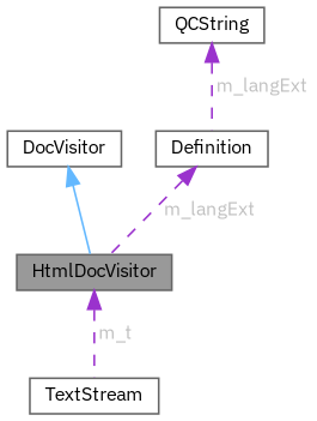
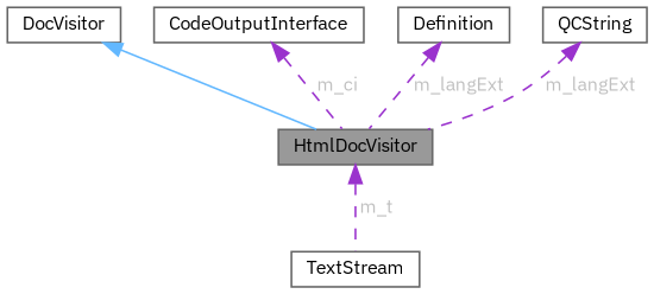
  digraph {
    fontname="IBM Plex Sans"
    node [color=gray40 fillcolor=white fontname="IBM Plex Sans" fontsize=10 shape=box style=filled]
    edge [color=darkorchid3 dir=back fontcolor=grey fontname="IBM Plex Sans" fontsize=10 labelfontname=Helvetica labelfontsize=10 style=dashed]
    n1 [fillcolor=grey60 fontcolor=black height=0.2 label=HtmlDocVisitor width=0.4]
    n2 [height=0.2 label=TextStream width=0.4]
    n3 [height=0.2 label=DocVisitor width=0.4]
+   n4 [height=0.2 label=CodeOutputInterface width=0.4]
    n5 [height=0.2 label=Definition width=0.4]
    n6 [height=0.2 label=QCString width=0.4]
    n1 -> n2 [label=" m_t"]
    n3 -> n1 [color=steelblue1 style=solid fontcolor=""]
+   n4 -> n1 [label=" m_ci"]
    n5 -> n1 [label=" m_langExt"]
-   n6 -> n5 [label=" m_langExt"]
+   n6 -> n1 [label=" m_langExt"]
  }
